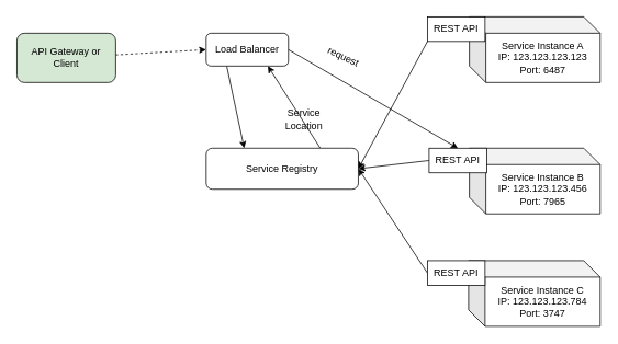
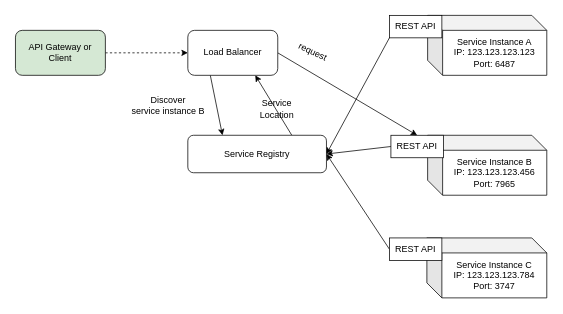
  <mxCell id="0" />
  <mxCell id="1" parent="0" />
  <mxCell id="2" style="edgeStyle=none;html=1;exitX=0.75;exitY=0;exitDx=0;exitDy=0;entryX=0.75;entryY=1;entryDx=0;entryDy=0;" parent="1" source="3" target="15" edge="1"><mxGeometry relative="1" as="geometry" /></mxCell>
  <mxCell id="3" value="Service Registry" style="rounded=1;whiteSpace=wrap;html=1;" parent="1" vertex="1"><mxGeometry x="250" y="180" width="185" height="50" as="geometry" /></mxCell>
  <mxCell id="4" value="Service Instance A&lt;br&gt;IP: 123.123.123.123&lt;br&gt;Port: 6487" style="shape=cube;whiteSpace=wrap;html=1;boundedLbl=1;backgroundOutline=1;darkOpacity=0.05;darkOpacity2=0.1;" parent="1" vertex="1"><mxGeometry x="570" y="20" width="159" height="80" as="geometry" /></mxCell>
  <mxCell id="5" value="Service Instance B&lt;br&gt;IP: 123.123.123.456&lt;br&gt;Port: 7965" style="shape=cube;whiteSpace=wrap;html=1;boundedLbl=1;backgroundOutline=1;darkOpacity=0.05;darkOpacity2=0.1;" parent="1" vertex="1"><mxGeometry x="570" y="180" width="159" height="80" as="geometry" /></mxCell>
  <mxCell id="6" value="Service Instance C&lt;br&gt;IP: 123.123.123.784&lt;br&gt;Port: 3747" style="shape=cube;whiteSpace=wrap;html=1;boundedLbl=1;backgroundOutline=1;darkOpacity=0.05;darkOpacity2=0.1;" parent="1" vertex="1"><mxGeometry x="569" y="317" width="160" height="80" as="geometry" /></mxCell>
  <mxCell id="7" style="edgeStyle=none;html=1;exitX=0;exitY=1;exitDx=0;exitDy=0;entryX=1;entryY=0.5;entryDx=0;entryDy=0;" parent="1" source="8" target="3" edge="1"><mxGeometry relative="1" as="geometry" /></mxCell>
  <mxCell id="8" value="REST API" style="rounded=0;whiteSpace=wrap;html=1;" parent="1" vertex="1"><mxGeometry x="519" y="20" width="70" height="30" as="geometry" /></mxCell>
  <mxCell id="9" style="edgeStyle=none;html=1;exitX=0;exitY=0.5;exitDx=0;exitDy=0;entryX=1;entryY=0.5;entryDx=0;entryDy=0;" parent="1" source="10" target="3" edge="1"><mxGeometry relative="1" as="geometry" /></mxCell>
  <mxCell id="10" value="REST API" style="rounded=0;whiteSpace=wrap;html=1;" parent="1" vertex="1"><mxGeometry x="519" y="317" width="70" height="30" as="geometry" /></mxCell>
  <mxCell id="11" style="edgeStyle=none;html=1;exitX=0;exitY=0.5;exitDx=0;exitDy=0;entryX=1;entryY=0.5;entryDx=0;entryDy=0;" parent="1" source="12" target="3" edge="1"><mxGeometry relative="1" as="geometry" /></mxCell>
  <mxCell id="12" value="REST API" style="rounded=0;whiteSpace=wrap;html=1;" parent="1" vertex="1"><mxGeometry x="521" y="180" width="70" height="30" as="geometry" /></mxCell>
  <mxCell id="13" style="edgeStyle=none;html=1;exitX=0.25;exitY=1;exitDx=0;exitDy=0;entryX=0.25;entryY=0;entryDx=0;entryDy=0;" parent="1" source="15" target="3" edge="1"><mxGeometry relative="1" as="geometry" /></mxCell>
  <mxCell id="14" style="edgeStyle=none;html=1;exitX=1;exitY=0.5;exitDx=0;exitDy=0;entryX=0.5;entryY=0;entryDx=0;entryDy=0;" parent="1" source="15" target="12" edge="1"><mxGeometry relative="1" as="geometry" /></mxCell>
- <mxCell id="15" value="Load Balancer" style="rounded=1;whiteSpace=wrap;html=1;" parent="1" vertex="1"><mxGeometry x="250" y="40" width="100" height="40" as="geometry" /></mxCell>
+ <mxCell id="15" value="Load Balancer" style="rounded=1;whiteSpace=wrap;html=1;" parent="1" vertex="1"><mxGeometry x="250" y="40" width="120" height="60" as="geometry" /></mxCell>
+ <mxCell id="16" value="Discover&lt;br&gt;service instance B" style="text;html=1;strokeColor=none;fillColor=none;align=center;verticalAlign=middle;whiteSpace=wrap;rounded=0;" parent="1" vertex="1"><mxGeometry x="169" y="125" width="110" height="30" as="geometry" /></mxCell>
  <mxCell id="17" value="Service Location" style="text;html=1;strokeColor=none;fillColor=none;align=center;verticalAlign=middle;whiteSpace=wrap;rounded=0;" parent="1" vertex="1"><mxGeometry x="339" y="130" width="60" height="30" as="geometry" /></mxCell>
  <mxCell id="18" value="request" style="text;html=1;strokeColor=none;fillColor=none;align=center;verticalAlign=middle;whiteSpace=wrap;rounded=0;rotation=25;" parent="1" vertex="1"><mxGeometry x="387" y="54" width="60" height="30" as="geometry" /></mxCell>
  <mxCell id="19" style="edgeStyle=none;html=1;entryX=0;entryY=0.5;entryDx=0;entryDy=0;dashed=1;" edge="1" parent="1" source="20" target="15"><mxGeometry relative="1" as="geometry" /></mxCell>
  <mxCell id="20" value="API Gateway or Client" style="rounded=1;whiteSpace=wrap;html=1;fillColor=#d5e8d4;" vertex="1" parent="1"><mxGeometry x="20" y="40" width="120" height="60" as="geometry" /></mxCell>
